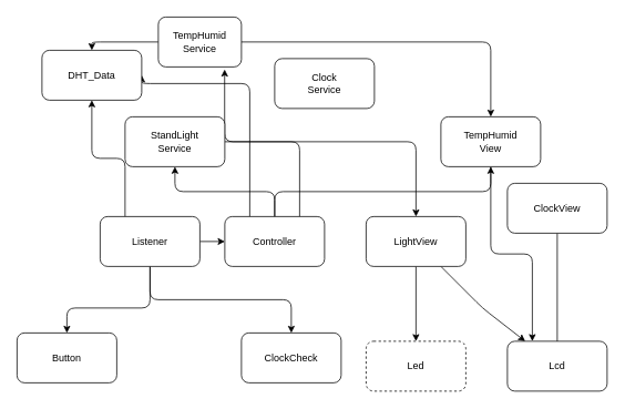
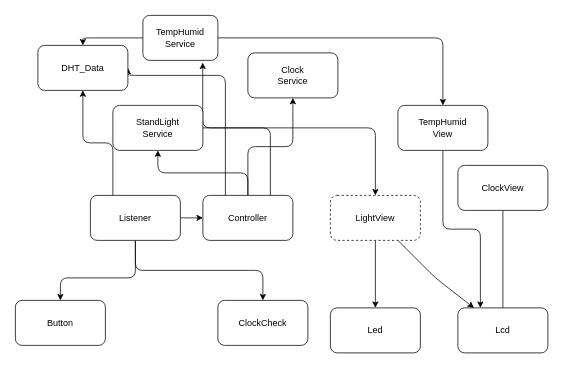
  <mxCell id="0" />
  <mxCell id="1" parent="0" />
  <mxCell id="2" value="Clock&lt;br&gt;Service" style="rounded=1;whiteSpace=wrap;html=1;" parent="1" vertex="1"><mxGeometry x="330" y="70" width="120" height="60" as="geometry" /></mxCell>
  <mxCell id="3" style="edgeStyle=orthogonalEdgeStyle;html=1;exitX=0.5;exitY=0;exitDx=0;exitDy=0;entryX=0.5;entryY=1;entryDx=0;entryDy=0;" parent="1" source="7" target="9" edge="1"><mxGeometry relative="1" as="geometry" /></mxCell>
- <mxCell id="4" style="edgeStyle=orthogonalEdgeStyle;html=1;exitX=0.5;exitY=0;exitDx=0;exitDy=0;" parent="1" source="7" target="29" edge="1"><mxGeometry relative="1" as="geometry" /></mxCell>
+ <mxCell id="4" style="edgeStyle=orthogonalEdgeStyle;html=1;exitX=0.5;exitY=0;exitDx=0;exitDy=0;entryX=0.5;entryY=1;entryDx=0;entryDy=0;" parent="1" source="7" target="2" edge="1"><mxGeometry relative="1" as="geometry" /></mxCell>
  <mxCell id="5" style="edgeStyle=orthogonalEdgeStyle;html=1;exitX=0.25;exitY=0;exitDx=0;exitDy=0;entryX=1;entryY=0.5;entryDx=0;entryDy=0;" edge="1" parent="1" source="7" target="24"><mxGeometry relative="1" as="geometry"><Array as="points"><mxPoint x="300" y="100" /><mxPoint x="170" y="100" /></Array></mxGeometry></mxCell>
  <mxCell id="6" style="edgeStyle=orthogonalEdgeStyle;html=1;exitX=0.75;exitY=0;exitDx=0;exitDy=0;entryX=0.798;entryY=1.051;entryDx=0;entryDy=0;entryPerimeter=0;" edge="1" parent="1" source="7" target="27"><mxGeometry relative="1" as="geometry"><mxPoint x="320" y="100" as="targetPoint" /></mxGeometry></mxCell>
  <mxCell id="7" value="Controller" style="rounded=1;whiteSpace=wrap;html=1;" parent="1" vertex="1"><mxGeometry x="270" y="260" width="120" height="60" as="geometry" /></mxCell>
  <mxCell id="8" style="edgeStyle=orthogonalEdgeStyle;html=1;exitX=1;exitY=0.5;exitDx=0;exitDy=0;entryX=0.5;entryY=0;entryDx=0;entryDy=0;" parent="1" source="9" target="12" edge="1"><mxGeometry relative="1" as="geometry" /></mxCell>
  <mxCell id="9" value="StandLight&lt;br&gt;Service" style="rounded=1;whiteSpace=wrap;html=1;" parent="1" vertex="1"><mxGeometry x="150" y="140" width="120" height="60" as="geometry" /></mxCell>
  <mxCell id="10" style="edgeStyle=orthogonalEdgeStyle;html=1;exitX=0.5;exitY=1;exitDx=0;exitDy=0;entryX=0.5;entryY=0;entryDx=0;entryDy=0;" parent="1" source="12" target="21" edge="1"><mxGeometry relative="1" as="geometry" /></mxCell>
  <mxCell id="11" style="edgeStyle=none;html=1;exitX=0.75;exitY=1;exitDx=0;exitDy=0;" parent="1" source="12" target="20" edge="1"><mxGeometry relative="1" as="geometry"><Array as="points"><mxPoint x="580" y="370" /></Array></mxGeometry></mxCell>
- <mxCell id="12" value="LightView" style="rounded=1;whiteSpace=wrap;html=1;" parent="1" vertex="1"><mxGeometry x="440" y="260" width="120" height="60" as="geometry" /></mxCell>
+ <mxCell id="12" value="LightView" style="rounded=1;whiteSpace=wrap;html=1;dashed=1;" parent="1" vertex="1"><mxGeometry x="440" y="260" width="120" height="60" as="geometry" /></mxCell>
  <mxCell id="13" style="edgeStyle=none;html=1;exitX=0.5;exitY=1;exitDx=0;exitDy=0;entryX=0.5;entryY=0;entryDx=0;entryDy=0;" parent="1" source="17" target="23" edge="1"><mxGeometry relative="1" as="geometry"><Array as="points"><mxPoint x="180" y="370" /><mxPoint x="80" y="370" /></Array></mxGeometry></mxCell>
  <mxCell id="14" style="edgeStyle=orthogonalEdgeStyle;html=1;exitX=0.5;exitY=1;exitDx=0;exitDy=0;entryX=0.5;entryY=0;entryDx=0;entryDy=0;" parent="1" source="17" target="22" edge="1"><mxGeometry relative="1" as="geometry"><Array as="points"><mxPoint x="180" y="360" /><mxPoint x="350" y="360" /></Array></mxGeometry></mxCell>
  <mxCell id="15" style="edgeStyle=orthogonalEdgeStyle;html=1;exitX=1;exitY=0.5;exitDx=0;exitDy=0;entryX=0;entryY=0.5;entryDx=0;entryDy=0;" parent="1" source="17" target="7" edge="1"><mxGeometry relative="1" as="geometry" /></mxCell>
  <mxCell id="16" style="edgeStyle=orthogonalEdgeStyle;html=1;exitX=0.25;exitY=0;exitDx=0;exitDy=0;entryX=0.5;entryY=1;entryDx=0;entryDy=0;" edge="1" parent="1" source="17" target="24"><mxGeometry relative="1" as="geometry" /></mxCell>
  <mxCell id="17" value="Listener" style="rounded=1;whiteSpace=wrap;html=1;" parent="1" vertex="1"><mxGeometry x="120" y="260" width="120" height="60" as="geometry" /></mxCell>
  <mxCell id="18" style="edgeStyle=orthogonalEdgeStyle;html=1;exitX=0.5;exitY=1;exitDx=0;exitDy=0;entryX=0.5;entryY=0;entryDx=0;entryDy=0;endArrow=none;" parent="1" source="19" target="20" edge="1"><mxGeometry relative="1" as="geometry" /></mxCell>
  <mxCell id="19" value="ClockView" style="rounded=1;whiteSpace=wrap;html=1;" parent="1" vertex="1"><mxGeometry x="610" y="220" width="120" height="60" as="geometry" /></mxCell>
  <mxCell id="20" value="Lcd" style="rounded=1;whiteSpace=wrap;html=1;" parent="1" vertex="1"><mxGeometry x="610" y="410" width="120" height="60" as="geometry" /></mxCell>
- <mxCell id="21" value="Led" style="rounded=1;whiteSpace=wrap;html=1;dashed=1;" parent="1" vertex="1"><mxGeometry x="440" y="410" width="120" height="60" as="geometry" /></mxCell>
+ <mxCell id="21" value="Led" style="rounded=1;whiteSpace=wrap;html=1;" parent="1" vertex="1"><mxGeometry x="440" y="410" width="120" height="60" as="geometry" /></mxCell>
  <mxCell id="22" value="ClockCheck" style="rounded=1;whiteSpace=wrap;html=1;" parent="1" vertex="1"><mxGeometry x="290" y="400" width="120" height="60" as="geometry" /></mxCell>
  <mxCell id="23" value="Button" style="rounded=1;whiteSpace=wrap;html=1;" parent="1" vertex="1"><mxGeometry x="20" y="400" width="120" height="60" as="geometry" /></mxCell>
  <mxCell id="24" value="DHT_Data" style="rounded=1;whiteSpace=wrap;html=1;" vertex="1" parent="1"><mxGeometry x="50" y="60" width="120" height="60" as="geometry" /></mxCell>
  <mxCell id="25" style="edgeStyle=orthogonalEdgeStyle;html=1;exitX=0;exitY=0.5;exitDx=0;exitDy=0;entryX=0.5;entryY=0;entryDx=0;entryDy=0;" edge="1" parent="1" source="27" target="24"><mxGeometry relative="1" as="geometry" /></mxCell>
  <mxCell id="26" style="edgeStyle=orthogonalEdgeStyle;html=1;exitX=1;exitY=0.5;exitDx=0;exitDy=0;" edge="1" parent="1" source="27" target="29"><mxGeometry relative="1" as="geometry" /></mxCell>
  <mxCell id="27" value="TempHumid&lt;br&gt;Service" style="rounded=1;whiteSpace=wrap;html=1;" vertex="1" parent="1"><mxGeometry x="190" y="20" width="100" height="60" as="geometry" /></mxCell>
  <mxCell id="28" style="edgeStyle=orthogonalEdgeStyle;html=1;exitX=0.5;exitY=1;exitDx=0;exitDy=0;entryX=0.25;entryY=0;entryDx=0;entryDy=0;" edge="1" parent="1" source="29" target="20"><mxGeometry relative="1" as="geometry"><mxPoint x="620" y="350" as="targetPoint" /></mxGeometry></mxCell>
  <mxCell id="29" value="TempHumid&lt;br&gt;View" style="rounded=1;whiteSpace=wrap;html=1;" vertex="1" parent="1"><mxGeometry x="530" y="140" width="120" height="60" as="geometry" /></mxCell>
